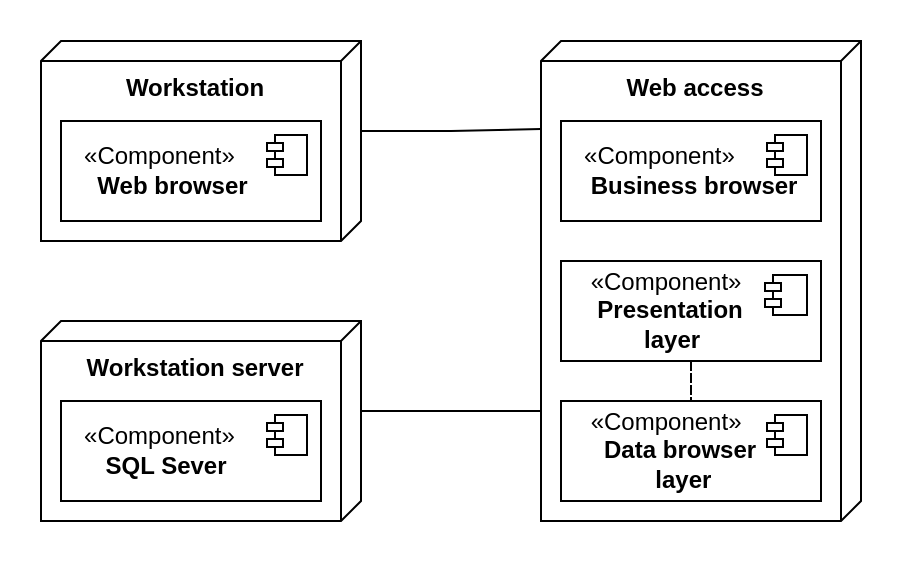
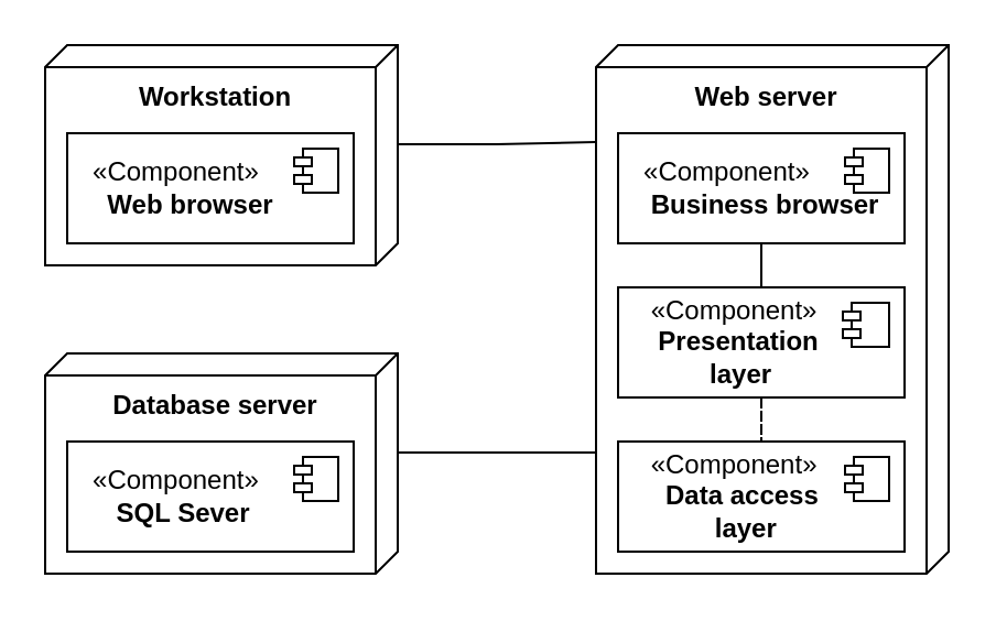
  <mxCell id="0" />
  <mxCell id="1" parent="0" />
  <mxCell id="2" value="&lt;b&gt;Workstation&lt;/b&gt;" style="verticalAlign=top;align=center;shape=cube;size=10;direction=south;fontStyle=0;html=1;boundedLbl=1;spacingLeft=5;whiteSpace=wrap;" vertex="1" parent="1"><mxGeometry x="20" y="20" width="160" height="100" as="geometry" /></mxCell>
- <mxCell id="3" value="&lt;b&gt;Web access&lt;/b&gt;" style="verticalAlign=top;align=center;shape=cube;size=10;direction=south;fontStyle=0;html=1;boundedLbl=1;spacingLeft=5;whiteSpace=wrap;" vertex="1" parent="1"><mxGeometry x="270" y="20" width="160" height="240" as="geometry" /></mxCell>
+ <mxCell id="3" value="&lt;b&gt;Web server&lt;/b&gt;" style="verticalAlign=top;align=center;shape=cube;size=10;direction=south;fontStyle=0;html=1;boundedLbl=1;spacingLeft=5;whiteSpace=wrap;" vertex="1" parent="1"><mxGeometry x="270" y="20" width="160" height="240" as="geometry" /></mxCell>
+ <mxCell id="4" style="edgeStyle=orthogonalEdgeStyle;rounded=0;orthogonalLoop=1;jettySize=auto;html=1;exitX=0.5;exitY=1;exitDx=0;exitDy=0;entryX=0.5;entryY=0;entryDx=0;entryDy=0;endArrow=none;endFill=0;" edge="1" parent="1" source="5" target="8"><mxGeometry relative="1" as="geometry" /></mxCell>
  <mxCell id="5" value="&lt;div style=&quot;&quot;&gt;&lt;span style=&quot;background-color: initial;&quot;&gt;&amp;nbsp; &amp;nbsp;«&lt;/span&gt;&lt;span style=&quot;background-color: initial;&quot;&gt;Component&lt;/span&gt;&lt;span style=&quot;background-color: initial;&quot;&gt;»&lt;/span&gt;&lt;/div&gt;&lt;div style=&quot;text-align: center;&quot;&gt;&lt;b&gt;&amp;nbsp; &amp;nbsp; Business&amp;nbsp;&lt;/b&gt;&lt;b style=&quot;background-color: initial;&quot;&gt;browser&lt;/b&gt;&lt;/div&gt;" style="html=1;dropTarget=0;whiteSpace=wrap;align=left;" vertex="1" parent="1"><mxGeometry x="280" y="60" width="130" height="50" as="geometry" /></mxCell>
  <mxCell id="6" value="" style="shape=module;jettyWidth=8;jettyHeight=4;" vertex="1" parent="5"><mxGeometry x="1" width="20" height="20" relative="1" as="geometry"><mxPoint x="-27" y="7" as="offset" /></mxGeometry></mxCell>
  <mxCell id="7" style="edgeStyle=orthogonalEdgeStyle;rounded=0;orthogonalLoop=1;jettySize=auto;html=1;exitX=0.5;exitY=1;exitDx=0;exitDy=0;endArrow=none;endFill=0;dashed=1;" edge="1" parent="1" source="8" target="10"><mxGeometry relative="1" as="geometry" /></mxCell>
  <mxCell id="8" value="&amp;nbsp; &amp;nbsp; «Component»&lt;div&gt;&amp;nbsp; &amp;nbsp; &amp;nbsp;&lt;b&gt;Presentation&lt;/b&gt;&lt;/div&gt;&lt;div&gt;&lt;b&gt;&amp;nbsp; &amp;nbsp; &amp;nbsp; &amp;nbsp; &amp;nbsp; &amp;nbsp; layer&lt;/b&gt;&lt;/div&gt;" style="html=1;dropTarget=0;whiteSpace=wrap;align=left;" vertex="1" parent="1"><mxGeometry x="280" y="130" width="130" height="50" as="geometry" /></mxCell>
  <mxCell id="9" value="" style="shape=module;jettyWidth=8;jettyHeight=4;" vertex="1" parent="8"><mxGeometry x="1" width="21" height="20" relative="1" as="geometry"><mxPoint x="-28" y="7" as="offset" /></mxGeometry></mxCell>
- <mxCell id="10" value="&lt;div style=&quot;&quot;&gt;&lt;span style=&quot;background-color: initial;&quot;&gt;&amp;nbsp; &amp;nbsp; «&lt;/span&gt;&lt;span style=&quot;background-color: initial;&quot;&gt;Component&lt;/span&gt;&lt;span style=&quot;background-color: initial;&quot;&gt;»&lt;/span&gt;&lt;/div&gt;&lt;div style=&quot;text-align: center;&quot;&gt;&lt;span style=&quot;background-color: initial;&quot;&gt;&amp;nbsp; &amp;nbsp; &amp;nbsp;&amp;nbsp;&lt;b&gt;Data browser&lt;/b&gt;&lt;/span&gt;&lt;/div&gt;&lt;div style=&quot;text-align: center;&quot;&gt;&lt;span style=&quot;background-color: initial;&quot;&gt;&lt;b&gt;&amp;nbsp; &amp;nbsp; &amp;nbsp; &amp;nbsp;layer&lt;/b&gt;&lt;/span&gt;&lt;/div&gt;" style="html=1;dropTarget=0;whiteSpace=wrap;align=left;" vertex="1" parent="1"><mxGeometry x="280" y="200" width="130" height="50" as="geometry" /></mxCell>
+ <mxCell id="10" value="&lt;div style=&quot;&quot;&gt;&lt;span style=&quot;background-color: initial;&quot;&gt;&amp;nbsp; &amp;nbsp; «&lt;/span&gt;&lt;span style=&quot;background-color: initial;&quot;&gt;Component&lt;/span&gt;&lt;span style=&quot;background-color: initial;&quot;&gt;»&lt;/span&gt;&lt;/div&gt;&lt;div style=&quot;text-align: center;&quot;&gt;&lt;span style=&quot;background-color: initial;&quot;&gt;&amp;nbsp; &amp;nbsp; &amp;nbsp;&amp;nbsp;&lt;b&gt;Data access&lt;/b&gt;&lt;/span&gt;&lt;/div&gt;&lt;div style=&quot;text-align: center;&quot;&gt;&lt;span style=&quot;background-color: initial;&quot;&gt;&lt;b&gt;&amp;nbsp; &amp;nbsp; &amp;nbsp; &amp;nbsp;layer&lt;/b&gt;&lt;/span&gt;&lt;/div&gt;" style="html=1;dropTarget=0;whiteSpace=wrap;align=left;" vertex="1" parent="1"><mxGeometry x="280" y="200" width="130" height="50" as="geometry" /></mxCell>
  <mxCell id="11" value="" style="shape=module;jettyWidth=8;jettyHeight=4;" vertex="1" parent="10"><mxGeometry x="1" width="20" height="20" relative="1" as="geometry"><mxPoint x="-27" y="7" as="offset" /></mxGeometry></mxCell>
  <mxCell id="12" value="&lt;div style=&quot;&quot;&gt;&lt;span style=&quot;background-color: initial;&quot;&gt;&amp;nbsp; &amp;nbsp;«&lt;/span&gt;&lt;span style=&quot;background-color: initial;&quot;&gt;Component&lt;/span&gt;&lt;span style=&quot;background-color: initial;&quot;&gt;»&lt;/span&gt;&lt;/div&gt;&lt;div style=&quot;text-align: center;&quot;&gt;&lt;b&gt;&amp;nbsp; &amp;nbsp; &amp;nbsp;Web browser&lt;/b&gt;&lt;/div&gt;" style="html=1;dropTarget=0;whiteSpace=wrap;align=left;" vertex="1" parent="1"><mxGeometry x="30" y="60" width="130" height="50" as="geometry" /></mxCell>
  <mxCell id="13" value="" style="shape=module;jettyWidth=8;jettyHeight=4;" vertex="1" parent="12"><mxGeometry x="1" width="20" height="20" relative="1" as="geometry"><mxPoint x="-27" y="7" as="offset" /></mxGeometry></mxCell>
- <mxCell id="14" value="&lt;b&gt;Workstation server&lt;/b&gt;" style="verticalAlign=top;align=center;shape=cube;size=10;direction=south;fontStyle=0;html=1;boundedLbl=1;spacingLeft=5;whiteSpace=wrap;" vertex="1" parent="1"><mxGeometry x="20" y="160" width="160" height="100" as="geometry" /></mxCell>
+ <mxCell id="14" value="&lt;b&gt;Database server&lt;/b&gt;" style="verticalAlign=top;align=center;shape=cube;size=10;direction=south;fontStyle=0;html=1;boundedLbl=1;spacingLeft=5;whiteSpace=wrap;" vertex="1" parent="1"><mxGeometry x="20" y="160" width="160" height="100" as="geometry" /></mxCell>
  <mxCell id="15" value="&lt;div style=&quot;&quot;&gt;&lt;span style=&quot;background-color: initial;&quot;&gt;&amp;nbsp; &amp;nbsp;«&lt;/span&gt;&lt;span style=&quot;background-color: initial;&quot;&gt;Component&lt;/span&gt;&lt;span style=&quot;background-color: initial;&quot;&gt;»&lt;/span&gt;&lt;/div&gt;&lt;div style=&quot;text-align: center;&quot;&gt;&lt;b&gt;&amp;nbsp; &amp;nbsp; &amp;nbsp;SQL Sever&lt;/b&gt;&lt;/div&gt;" style="html=1;dropTarget=0;whiteSpace=wrap;align=left;" vertex="1" parent="1"><mxGeometry x="30" y="200" width="130" height="50" as="geometry" /></mxCell>
  <mxCell id="16" value="" style="shape=module;jettyWidth=8;jettyHeight=4;" vertex="1" parent="15"><mxGeometry x="1" width="20" height="20" relative="1" as="geometry"><mxPoint x="-27" y="7" as="offset" /></mxGeometry></mxCell>
  <mxCell id="17" style="edgeStyle=orthogonalEdgeStyle;rounded=0;orthogonalLoop=1;jettySize=auto;html=1;exitX=0;exitY=0;exitDx=45;exitDy=0;exitPerimeter=0;endArrow=none;endFill=0;" edge="1" parent="1" source="2"><mxGeometry relative="1" as="geometry"><mxPoint x="270" y="64" as="targetPoint" /></mxGeometry></mxCell>
  <mxCell id="18" style="edgeStyle=orthogonalEdgeStyle;rounded=0;orthogonalLoop=1;jettySize=auto;html=1;exitX=0;exitY=0;exitDx=45;exitDy=0;exitPerimeter=0;endArrow=none;endFill=0;" edge="1" parent="1" source="14"><mxGeometry relative="1" as="geometry"><mxPoint x="270" y="205" as="targetPoint" /></mxGeometry></mxCell>
